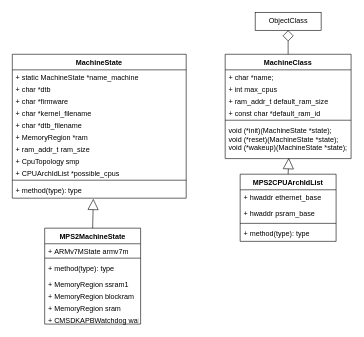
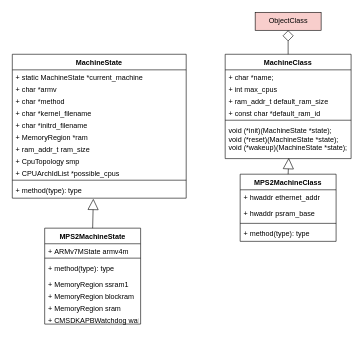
  <mxCell id="0" />
  <mxCell id="1" parent="0" />
  <mxCell id="2" value="MachineState" style="swimlane;fontStyle=1;align=center;verticalAlign=top;childLayout=stackLayout;horizontal=1;startSize=26;horizontalStack=0;resizeParent=1;resizeParentMax=0;resizeLast=0;collapsible=1;marginBottom=0;" parent="1" vertex="1"><mxGeometry x="20" y="90" width="290" height="240" as="geometry" /></mxCell>
- <mxCell id="3" value="+ static MachineState *name_machine" style="text;strokeColor=none;fillColor=none;align=left;verticalAlign=top;spacingLeft=4;spacingRight=4;overflow=hidden;rotatable=0;points=[[0,0.5],[1,0.5]];portConstraint=eastwest;" parent="2" vertex="1"><mxGeometry y="26" width="290" height="20" as="geometry" /></mxCell>
- <mxCell id="4" value="+ char *dtb" style="text;strokeColor=none;fillColor=none;align=left;verticalAlign=top;spacingLeft=4;spacingRight=4;overflow=hidden;rotatable=0;points=[[0,0.5],[1,0.5]];portConstraint=eastwest;" parent="2" vertex="1"><mxGeometry y="46" width="290" height="20" as="geometry" /></mxCell>
- <mxCell id="5" value="+ char *firmware" style="text;strokeColor=none;fillColor=none;align=left;verticalAlign=top;spacingLeft=4;spacingRight=4;overflow=hidden;rotatable=0;points=[[0,0.5],[1,0.5]];portConstraint=eastwest;" parent="2" vertex="1"><mxGeometry y="66" width="290" height="20" as="geometry" /></mxCell>
+ <mxCell id="3" value="+ static MachineState *current_machine" style="text;strokeColor=none;fillColor=none;align=left;verticalAlign=top;spacingLeft=4;spacingRight=4;overflow=hidden;rotatable=0;points=[[0,0.5],[1,0.5]];portConstraint=eastwest;" parent="2" vertex="1"><mxGeometry y="26" width="290" height="20" as="geometry" /></mxCell>
+ <mxCell id="4" value="+ char *armv" style="text;strokeColor=none;fillColor=none;align=left;verticalAlign=top;spacingLeft=4;spacingRight=4;overflow=hidden;rotatable=0;points=[[0,0.5],[1,0.5]];portConstraint=eastwest;" parent="2" vertex="1"><mxGeometry y="46" width="290" height="20" as="geometry" /></mxCell>
+ <mxCell id="5" value="+ char *method" style="text;strokeColor=none;fillColor=none;align=left;verticalAlign=top;spacingLeft=4;spacingRight=4;overflow=hidden;rotatable=0;points=[[0,0.5],[1,0.5]];portConstraint=eastwest;" parent="2" vertex="1"><mxGeometry y="66" width="290" height="20" as="geometry" /></mxCell>
  <mxCell id="6" value="+ char *kernel_filename" style="text;strokeColor=none;fillColor=none;align=left;verticalAlign=top;spacingLeft=4;spacingRight=4;overflow=hidden;rotatable=0;points=[[0,0.5],[1,0.5]];portConstraint=eastwest;" parent="2" vertex="1"><mxGeometry y="86" width="290" height="20" as="geometry" /></mxCell>
- <mxCell id="7" value="+ char *dtb_filename" style="text;strokeColor=none;fillColor=none;align=left;verticalAlign=top;spacingLeft=4;spacingRight=4;overflow=hidden;rotatable=0;points=[[0,0.5],[1,0.5]];portConstraint=eastwest;" parent="2" vertex="1"><mxGeometry y="106" width="290" height="20" as="geometry" /></mxCell>
+ <mxCell id="7" value="+ char *initrd_filename" style="text;strokeColor=none;fillColor=none;align=left;verticalAlign=top;spacingLeft=4;spacingRight=4;overflow=hidden;rotatable=0;points=[[0,0.5],[1,0.5]];portConstraint=eastwest;" parent="2" vertex="1"><mxGeometry y="106" width="290" height="20" as="geometry" /></mxCell>
  <mxCell id="8" value="+ MemoryRegion *ram" style="text;strokeColor=none;fillColor=none;align=left;verticalAlign=top;spacingLeft=4;spacingRight=4;overflow=hidden;rotatable=0;points=[[0,0.5],[1,0.5]];portConstraint=eastwest;" parent="2" vertex="1"><mxGeometry y="126" width="290" height="20" as="geometry" /></mxCell>
  <mxCell id="9" value="+ ram_addr_t ram_size" style="text;strokeColor=none;fillColor=none;align=left;verticalAlign=top;spacingLeft=4;spacingRight=4;overflow=hidden;rotatable=0;points=[[0,0.5],[1,0.5]];portConstraint=eastwest;" parent="2" vertex="1"><mxGeometry y="146" width="290" height="20" as="geometry" /></mxCell>
  <mxCell id="10" value="+ CpuTopology smp" style="text;strokeColor=none;fillColor=none;align=left;verticalAlign=top;spacingLeft=4;spacingRight=4;overflow=hidden;rotatable=0;points=[[0,0.5],[1,0.5]];portConstraint=eastwest;" parent="2" vertex="1"><mxGeometry y="166" width="290" height="20" as="geometry" /></mxCell>
  <mxCell id="11" value="+ CPUArchIdList *possible_cpus" style="text;strokeColor=none;fillColor=none;align=left;verticalAlign=top;spacingLeft=4;spacingRight=4;overflow=hidden;rotatable=0;points=[[0,0.5],[1,0.5]];portConstraint=eastwest;" parent="2" vertex="1"><mxGeometry y="186" width="290" height="20" as="geometry" /></mxCell>
  <mxCell id="12" value="" style="line;strokeWidth=1;fillColor=none;align=left;verticalAlign=middle;spacingTop=-1;spacingLeft=3;spacingRight=3;rotatable=0;labelPosition=right;points=[];portConstraint=eastwest;" parent="2" vertex="1"><mxGeometry y="206" width="290" height="8" as="geometry" /></mxCell>
  <mxCell id="13" value="+ method(type): type" style="text;strokeColor=none;fillColor=none;align=left;verticalAlign=top;spacingLeft=4;spacingRight=4;overflow=hidden;rotatable=0;points=[[0,0.5],[1,0.5]];portConstraint=eastwest;" parent="2" vertex="1"><mxGeometry y="214" width="290" height="26" as="geometry" /></mxCell>
  <mxCell id="14" value="MachineClass" style="swimlane;fontStyle=1;align=center;verticalAlign=top;childLayout=stackLayout;horizontal=1;startSize=26;horizontalStack=0;resizeParent=1;resizeParentMax=0;resizeLast=0;collapsible=1;marginBottom=0;" vertex="1" parent="1"><mxGeometry x="375" y="90" width="210" height="174" as="geometry" /></mxCell>
  <mxCell id="15" value="+ char *name;" style="text;strokeColor=none;fillColor=none;align=left;verticalAlign=top;spacingLeft=4;spacingRight=4;overflow=hidden;rotatable=0;points=[[0,0.5],[1,0.5]];portConstraint=eastwest;" vertex="1" parent="14"><mxGeometry y="26" width="210" height="20" as="geometry" /></mxCell>
  <mxCell id="16" value="+ int max_cpus" style="text;strokeColor=none;fillColor=none;align=left;verticalAlign=top;spacingLeft=4;spacingRight=4;overflow=hidden;rotatable=0;points=[[0,0.5],[1,0.5]];portConstraint=eastwest;" vertex="1" parent="14"><mxGeometry y="46" width="210" height="20" as="geometry" /></mxCell>
  <mxCell id="17" value="+ ram_addr_t default_ram_size" style="text;strokeColor=none;fillColor=none;align=left;verticalAlign=top;spacingLeft=4;spacingRight=4;overflow=hidden;rotatable=0;points=[[0,0.5],[1,0.5]];portConstraint=eastwest;" vertex="1" parent="14"><mxGeometry y="66" width="210" height="20" as="geometry" /></mxCell>
  <mxCell id="18" value="+ const char *default_ram_id" style="text;strokeColor=none;fillColor=none;align=left;verticalAlign=top;spacingLeft=4;spacingRight=4;overflow=hidden;rotatable=0;points=[[0,0.5],[1,0.5]];portConstraint=eastwest;" vertex="1" parent="14"><mxGeometry y="86" width="210" height="20" as="geometry" /></mxCell>
  <mxCell id="19" value="" style="line;strokeWidth=1;fillColor=none;align=left;verticalAlign=middle;spacingTop=-1;spacingLeft=3;spacingRight=3;rotatable=0;labelPosition=right;points=[];portConstraint=eastwest;" vertex="1" parent="14"><mxGeometry y="106" width="210" height="8" as="geometry" /></mxCell>
  <mxCell id="20" value="void (*init)(MachineState *state);&#10;void (*reset)(MachineState *state);&#10;void (*wakeup)(MachineState *state);" style="text;strokeColor=none;fillColor=none;align=left;verticalAlign=top;spacingLeft=4;spacingRight=4;overflow=hidden;rotatable=0;points=[[0,0.5],[1,0.5]];portConstraint=eastwest;" vertex="1" parent="14"><mxGeometry y="114" width="210" height="60" as="geometry" /></mxCell>
- <mxCell id="21" value="ObjectClass" style="html=1;" vertex="1" parent="1"><mxGeometry x="425" y="20" width="110" height="30" as="geometry" /></mxCell>
+ <mxCell id="21" value="ObjectClass" style="html=1;fillColor=#f8cecc;" vertex="1" parent="1"><mxGeometry x="425" y="20" width="110" height="30" as="geometry" /></mxCell>
  <mxCell id="22" value="" style="endArrow=diamond;endSize=16;endFill=0;html=1;rounded=0;exitX=0.5;exitY=0;exitDx=0;exitDy=0;entryX=0.5;entryY=1;entryDx=0;entryDy=0;" edge="1" parent="1" source="14" target="21"><mxGeometry width="160" relative="1" as="geometry"><mxPoint x="175" y="130" as="sourcePoint" /><mxPoint x="191.471" y="60" as="targetPoint" /></mxGeometry></mxCell>
  <mxCell id="23" value="MPS2MachineState" style="swimlane;fontStyle=1;align=center;verticalAlign=top;childLayout=stackLayout;horizontal=1;startSize=26;horizontalStack=0;resizeParent=1;resizeParentMax=0;resizeLast=0;collapsible=1;marginBottom=0;" vertex="1" parent="1"><mxGeometry x="74" y="380" width="160" height="160" as="geometry" /></mxCell>
- <mxCell id="24" value="+ ARMv7MState armv7m" style="text;strokeColor=none;fillColor=none;align=left;verticalAlign=top;spacingLeft=4;spacingRight=4;overflow=hidden;rotatable=0;points=[[0,0.5],[1,0.5]];portConstraint=eastwest;" vertex="1" parent="23"><mxGeometry y="26" width="160" height="20" as="geometry" /></mxCell>
+ <mxCell id="24" value="+ ARMv7MState armv4m" style="text;strokeColor=none;fillColor=none;align=left;verticalAlign=top;spacingLeft=4;spacingRight=4;overflow=hidden;rotatable=0;points=[[0,0.5],[1,0.5]];portConstraint=eastwest;" vertex="1" parent="23"><mxGeometry y="26" width="160" height="20" as="geometry" /></mxCell>
  <mxCell id="25" value="" style="line;strokeWidth=1;fillColor=none;align=left;verticalAlign=middle;spacingTop=-1;spacingLeft=3;spacingRight=3;rotatable=0;labelPosition=right;points=[];portConstraint=eastwest;" vertex="1" parent="23"><mxGeometry y="46" width="160" height="8" as="geometry" /></mxCell>
  <mxCell id="26" value="+ method(type): type" style="text;strokeColor=none;fillColor=none;align=left;verticalAlign=top;spacingLeft=4;spacingRight=4;overflow=hidden;rotatable=0;points=[[0,0.5],[1,0.5]];portConstraint=eastwest;" vertex="1" parent="23"><mxGeometry y="54" width="160" height="26" as="geometry" /></mxCell>
  <mxCell id="27" value="+ MemoryRegion ssram1" style="text;strokeColor=none;fillColor=none;align=left;verticalAlign=top;spacingLeft=4;spacingRight=4;overflow=hidden;rotatable=0;points=[[0,0.5],[1,0.5]];portConstraint=eastwest;" vertex="1" parent="23"><mxGeometry y="80" width="160" height="20" as="geometry" /></mxCell>
  <mxCell id="28" value="+ MemoryRegion blockram" style="text;strokeColor=none;fillColor=none;align=left;verticalAlign=top;spacingLeft=4;spacingRight=4;overflow=hidden;rotatable=0;points=[[0,0.5],[1,0.5]];portConstraint=eastwest;" vertex="1" parent="23"><mxGeometry y="100" width="160" height="20" as="geometry" /></mxCell>
  <mxCell id="29" value="+ MemoryRegion sram" style="text;strokeColor=none;fillColor=none;align=left;verticalAlign=top;spacingLeft=4;spacingRight=4;overflow=hidden;rotatable=0;points=[[0,0.5],[1,0.5]];portConstraint=eastwest;" vertex="1" parent="23"><mxGeometry y="120" width="160" height="20" as="geometry" /></mxCell>
  <mxCell id="30" value="+ CMSDKAPBWatchdog watchdog" style="text;strokeColor=none;fillColor=none;align=left;verticalAlign=top;spacingLeft=4;spacingRight=4;overflow=hidden;rotatable=0;points=[[0,0.5],[1,0.5]];portConstraint=eastwest;" vertex="1" parent="23"><mxGeometry y="140" width="160" height="20" as="geometry" /></mxCell>
- <mxCell id="31" value="MPS2CPUArchIdList" style="swimlane;fontStyle=1;align=center;verticalAlign=top;childLayout=stackLayout;horizontal=1;startSize=26;horizontalStack=0;resizeParent=1;resizeParentMax=0;resizeLast=0;collapsible=1;marginBottom=0;" vertex="1" parent="1"><mxGeometry x="400" y="290" width="160" height="112" as="geometry" /></mxCell>
- <mxCell id="32" value="+ hwaddr ethernet_base" style="text;strokeColor=none;fillColor=none;align=left;verticalAlign=top;spacingLeft=4;spacingRight=4;overflow=hidden;rotatable=0;points=[[0,0.5],[1,0.5]];portConstraint=eastwest;" vertex="1" parent="31"><mxGeometry y="26" width="160" height="26" as="geometry" /></mxCell>
+ <mxCell id="31" value="MPS2MachineClass" style="swimlane;fontStyle=1;align=center;verticalAlign=top;childLayout=stackLayout;horizontal=1;startSize=26;horizontalStack=0;resizeParent=1;resizeParentMax=0;resizeLast=0;collapsible=1;marginBottom=0;" vertex="1" parent="1"><mxGeometry x="400" y="290" width="160" height="112" as="geometry" /></mxCell>
+ <mxCell id="32" value="+ hwaddr ethernet_addr" style="text;strokeColor=none;fillColor=none;align=left;verticalAlign=top;spacingLeft=4;spacingRight=4;overflow=hidden;rotatable=0;points=[[0,0.5],[1,0.5]];portConstraint=eastwest;" vertex="1" parent="31"><mxGeometry y="26" width="160" height="26" as="geometry" /></mxCell>
  <mxCell id="33" value="+ hwaddr psram_base" style="text;strokeColor=none;fillColor=none;align=left;verticalAlign=top;spacingLeft=4;spacingRight=4;overflow=hidden;rotatable=0;points=[[0,0.5],[1,0.5]];portConstraint=eastwest;" vertex="1" parent="31"><mxGeometry y="52" width="160" height="26" as="geometry" /></mxCell>
  <mxCell id="34" value="" style="line;strokeWidth=1;fillColor=none;align=left;verticalAlign=middle;spacingTop=-1;spacingLeft=3;spacingRight=3;rotatable=0;labelPosition=right;points=[];portConstraint=eastwest;" vertex="1" parent="31"><mxGeometry y="78" width="160" height="8" as="geometry" /></mxCell>
  <mxCell id="35" value="+ method(type): type" style="text;strokeColor=none;fillColor=none;align=left;verticalAlign=top;spacingLeft=4;spacingRight=4;overflow=hidden;rotatable=0;points=[[0,0.5],[1,0.5]];portConstraint=eastwest;" vertex="1" parent="31"><mxGeometry y="86" width="160" height="26" as="geometry" /></mxCell>
  <mxCell id="36" value="" style="endArrow=block;endSize=16;endFill=0;html=1;rounded=0;exitX=0.5;exitY=0;exitDx=0;exitDy=0;entryX=0.505;entryY=0.983;entryDx=0;entryDy=0;entryPerimeter=0;" edge="1" parent="1" source="31" target="20"><mxGeometry width="160" relative="1" as="geometry"><mxPoint x="490" y="100" as="sourcePoint" /><mxPoint x="490" y="60" as="targetPoint" /></mxGeometry></mxCell>
  <mxCell id="37" value="" style="endArrow=block;endSize=16;endFill=0;html=1;rounded=0;exitX=0.5;exitY=0;exitDx=0;exitDy=0;entryX=0.466;entryY=1.038;entryDx=0;entryDy=0;entryPerimeter=0;" edge="1" parent="1" source="23" target="13"><mxGeometry width="160" relative="1" as="geometry"><mxPoint x="490" y="300" as="sourcePoint" /><mxPoint x="491.05" y="218.98" as="targetPoint" /></mxGeometry></mxCell>
